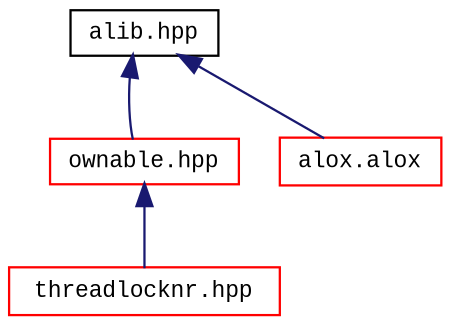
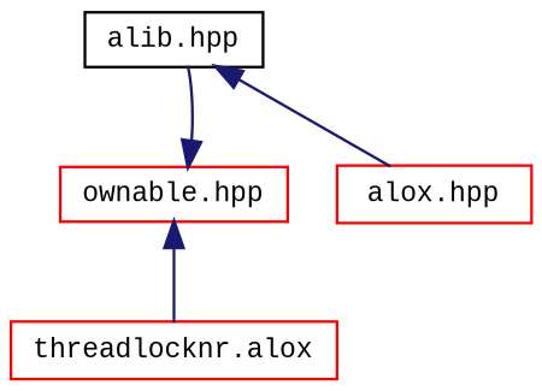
  digraph {
    fontname="Liberation Mono"
    node [color=red fillcolor=white fontname="Liberation Mono" fontsize=10 shape=record style=filled]
    edge [color=midnightblue dir=back fontname="Liberation Mono" fontsize=10 labelfontname=Helvetica labelfontsize=10 style=solid]
    n1 [color=black height=0.2 label="alib.hpp" width=0.4]
    n2 [height=0.2 label="ownable.hpp" width=0.4]
-   n3 [height=0.2 label="alox.alox" width=0.4]
-   n4 [height=0.2 label="threadlocknr.hpp" width=0.4]
-   n1 -> n2
+   n3 [height=0.2 label="alox.hpp" width=0.4]
+   n4 [height=0.2 label="threadlocknr.alox" width=0.4]
+   n2 -> n1
    n1 -> n3
    n2 -> n4
  }
